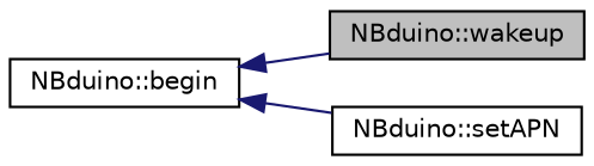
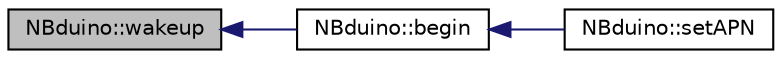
  digraph {
    rankdir=LR
    node [color=black fillcolor=white fontname=Helvetica fontsize=10 shape=record style=filled]
    edge [color=midnightblue dir=back fontname=Helvetica fontsize=10 labelfontname=Helvetica labelfontsize=10 style=solid]
    n1 [fillcolor=grey75 fontcolor=black height=0.2 label="NBduino::wakeup" width=0.4]
    n2 [height=0.2 label="NBduino::begin" width=0.4]
    n3 [height=0.2 label="NBduino::setAPN" width=0.4]
-   n2 -> n1
+   n1 -> n2
    n2 -> n3
  }
